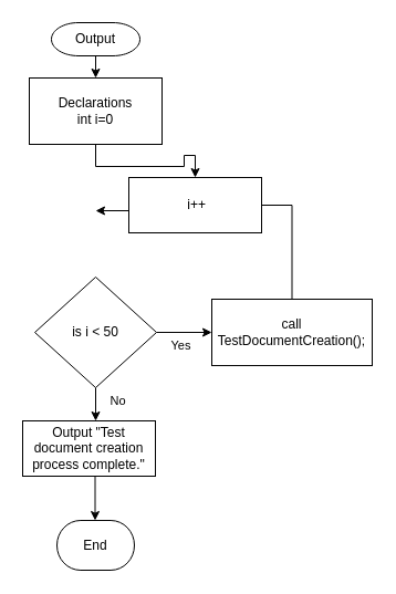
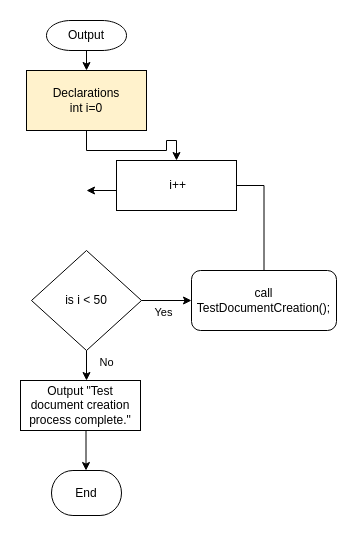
  <mxCell id="0" />
  <mxCell id="1" parent="0" />
  <mxCell id="2" style="edgeStyle=orthogonalEdgeStyle;rounded=0;orthogonalLoop=1;jettySize=auto;html=1;exitX=0.5;exitY=1;exitDx=0;exitDy=0;exitPerimeter=0;entryX=0.5;entryY=0;entryDx=0;entryDy=0;" edge="1" parent="1" source="3"><mxGeometry relative="1" as="geometry"><mxPoint x="86" y="70" as="targetPoint" /></mxGeometry></mxCell>
  <mxCell id="3" value="Output" style="strokeWidth=1;html=1;shape=mxgraph.flowchart.terminator;whiteSpace=wrap;" vertex="1" parent="1"><mxGeometry x="46" y="20" width="80" height="30" as="geometry" /></mxCell>
- <mxCell id="4" value="Declarations&lt;br&gt;int i=0" style="rounded=0;whiteSpace=wrap;html=1;strokeWidth=1;" vertex="1" parent="1"><mxGeometry x="26" y="70" width="120" height="60" as="geometry" /></mxCell>
+ <mxCell id="4" value="Declarations&lt;br&gt;int i=0" style="rounded=0;whiteSpace=wrap;html=1;strokeWidth=1;fillColor=#fff2cc;" vertex="1" parent="1"><mxGeometry x="26" y="70" width="120" height="60" as="geometry" /></mxCell>
  <mxCell id="5" style="edgeStyle=orthogonalEdgeStyle;rounded=0;orthogonalLoop=1;jettySize=auto;html=1;exitX=0.5;exitY=1;exitDx=0;exitDy=0;" edge="1" parent="1" source="4" target="6"><mxGeometry relative="1" as="geometry"><mxPoint x="86" y="150" as="sourcePoint" /></mxGeometry></mxCell>
  <mxCell id="6" value="&amp;nbsp;i++" style="rounded=0;whiteSpace=wrap;html=1;strokeWidth=1;" vertex="1" parent="1"><mxGeometry x="116" y="160" width="120" height="50" as="geometry" /></mxCell>
  <mxCell id="7" value="is i &amp;lt; 50" style="rhombus;whiteSpace=wrap;html=1;strokeWidth=1;" vertex="1" parent="1"><mxGeometry x="31" y="250" width="110" height="100" as="geometry" /></mxCell>
  <mxCell id="8" value="End" style="strokeWidth=1;html=1;shape=mxgraph.flowchart.terminator;whiteSpace=wrap;" vertex="1" parent="1"><mxGeometry x="51" y="470" width="70" height="45" as="geometry" /></mxCell>
  <mxCell id="9" value="" style="endArrow=classic;html=1;exitX=0.5;exitY=1;exitDx=0;exitDy=0;" edge="1" parent="1" source="7"><mxGeometry relative="1" as="geometry"><mxPoint x="61" y="380" as="sourcePoint" /><mxPoint x="86" y="380" as="targetPoint" /></mxGeometry></mxCell>
  <mxCell id="10" value="Yes" style="edgeLabel;resizable=0;html=1;align=center;verticalAlign=middle;" connectable="0" vertex="1" parent="9"><mxGeometry relative="1" as="geometry"><mxPoint x="76" y="-54" as="offset" /></mxGeometry></mxCell>
  <mxCell id="11" style="edgeStyle=orthogonalEdgeStyle;rounded=0;orthogonalLoop=1;jettySize=auto;html=1;exitX=0.5;exitY=0;exitDx=0;exitDy=0;entryX=1;entryY=0.5;entryDx=0;entryDy=0;endArrow=none;" edge="1" parent="1" source="12" target="6"><mxGeometry relative="1" as="geometry"><mxPoint x="251" y="190" as="targetPoint" /><Array as="points"><mxPoint x="264" y="185" /></Array></mxGeometry></mxCell>
- <mxCell id="12" value="call TestDocumentCreation();" style="rounded=0;whiteSpace=wrap;html=1;strokeWidth=1;" vertex="1" parent="1"><mxGeometry x="191" y="270" width="145" height="60" as="geometry" /></mxCell>
+ <mxCell id="12" value="call TestDocumentCreation();" style="whiteSpace=wrap;html=1;strokeWidth=1;rounded=1;" vertex="1" parent="1"><mxGeometry x="191" y="270" width="145" height="60" as="geometry" /></mxCell>
  <mxCell id="13" value="" style="endArrow=classic;html=1;entryX=0;entryY=0.5;entryDx=0;entryDy=0;" edge="1" parent="1" target="12"><mxGeometry relative="1" as="geometry"><mxPoint x="141" y="300" as="sourcePoint" /><mxPoint x="241" y="300" as="targetPoint" /></mxGeometry></mxCell>
  <mxCell id="14" value="No" style="edgeLabel;resizable=0;html=1;align=center;verticalAlign=middle;" connectable="0" vertex="1" parent="13"><mxGeometry relative="1" as="geometry"><mxPoint x="-61" y="61" as="offset" /></mxGeometry></mxCell>
  <mxCell id="15" value="" style="endArrow=classic;html=1;" edge="1" parent="1"><mxGeometry width="50" height="50" relative="1" as="geometry"><mxPoint x="116" y="190" as="sourcePoint" /><mxPoint x="86" y="190" as="targetPoint" /></mxGeometry></mxCell>
  <mxCell id="16" value="Output &quot;Test document creation process complete.&quot;" style="rounded=0;whiteSpace=wrap;html=1;strokeWidth=1;" vertex="1" parent="1"><mxGeometry x="20" y="380" width="120" height="50" as="geometry" /></mxCell>
  <mxCell id="17" value="" style="endArrow=classic;html=1;" edge="1" parent="1"><mxGeometry width="50" height="50" relative="1" as="geometry"><mxPoint x="85.5" y="430" as="sourcePoint" /><mxPoint x="85.5" y="470" as="targetPoint" /></mxGeometry></mxCell>
